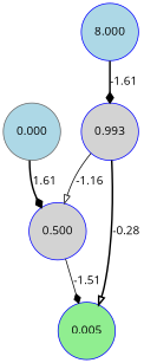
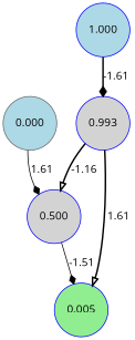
  digraph {
    fontname="Open Sans"
    rankdir=TB
    node [color=blue fillcolor=lightblue fontname="Open Sans" shape=circle style=filled]
    edge [arrowhead=diamond fontname="Open Sans" style=bold]
    n1 [color=gray40 label=0.000]
    n2 [fillcolor=lightgray label=0.500]
    n3 [fillcolor=lightgreen label=0.005]
-   n4 [label=8.000]
+   n4 [label=1.000]
    n5 [fillcolor=lightgray label=0.993]
-   n1 -> n2 [label=1.61]
+   n1 -> n2 [label=1.61 style=solid]
    n2 -> n3 [label=-1.51 style=solid]
    n4 -> n5 [label=-1.61]
-   n5 -> n2 [arrowhead=onormal label=-1.16 style=solid]
-   n5 -> n3 [arrowhead=onormal label=-0.28]
+   n5 -> n2 [arrowhead=onormal label=-1.16]
+   n5 -> n3 [arrowhead=onormal label=1.61]
  }
